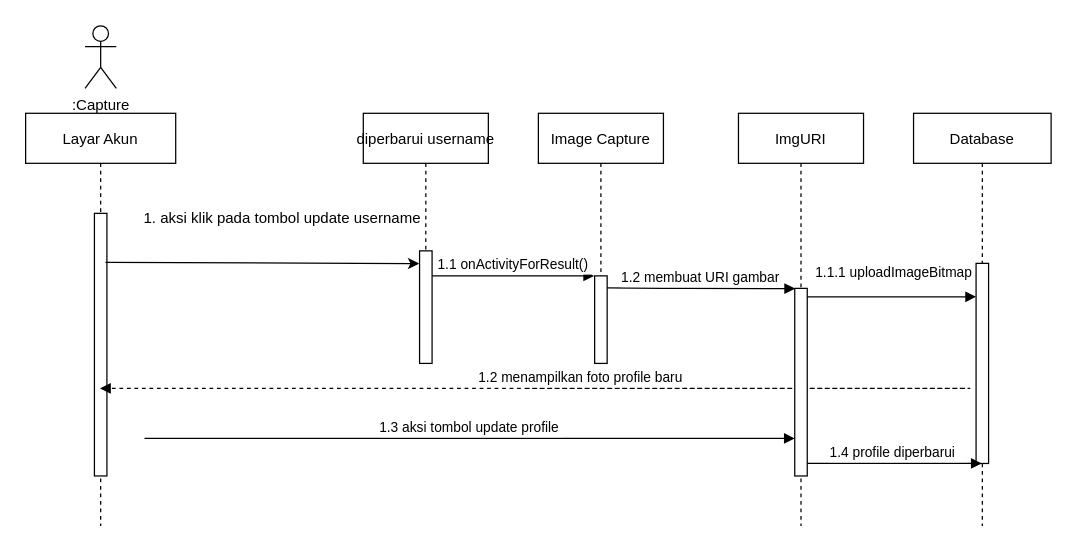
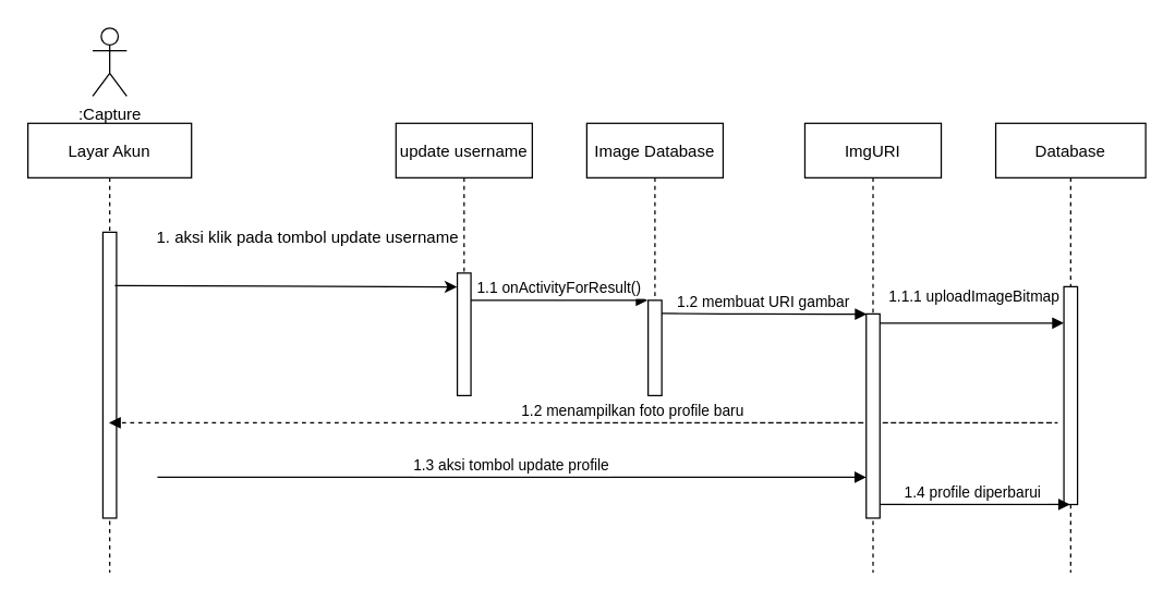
  <mxCell id="0" />
  <mxCell id="1" parent="0" />
  <mxCell id="2" value="Layar Akun" style="shape=umlLifeline;perimeter=lifelinePerimeter;container=1;collapsible=0;recursiveResize=0;rounded=0;shadow=0;strokeWidth=1;" parent="1" vertex="1"><mxGeometry x="20" y="90" width="120" height="330" as="geometry" /></mxCell>
  <mxCell id="3" value="" style="points=[];perimeter=orthogonalPerimeter;rounded=0;shadow=0;strokeWidth=1;" parent="2" vertex="1"><mxGeometry x="55" y="80" width="10" height="210" as="geometry" /></mxCell>
- <mxCell id="4" value="diperbarui username" style="shape=umlLifeline;perimeter=lifelinePerimeter;container=1;collapsible=0;recursiveResize=0;rounded=0;shadow=0;strokeWidth=1;" parent="1" vertex="1"><mxGeometry x="290" y="90" width="100" height="200" as="geometry" /></mxCell>
+ <mxCell id="4" value="update username" style="shape=umlLifeline;perimeter=lifelinePerimeter;container=1;collapsible=0;recursiveResize=0;rounded=0;shadow=0;strokeWidth=1;" parent="1" vertex="1"><mxGeometry x="290" y="90" width="100" height="200" as="geometry" /></mxCell>
  <mxCell id="5" value="" style="points=[];perimeter=orthogonalPerimeter;rounded=0;shadow=0;strokeWidth=1;" parent="4" vertex="1"><mxGeometry x="45" y="110" width="10" height="90" as="geometry" /></mxCell>
  <mxCell id="6" value="1.1 onActivityForResult()" style="verticalAlign=bottom;endArrow=block;entryX=-0.044;entryY=0.001;shadow=0;strokeWidth=1;entryDx=0;entryDy=0;entryPerimeter=0;" parent="4" target="12" edge="1"><mxGeometry relative="1" as="geometry"><mxPoint x="55" y="130" as="sourcePoint" /><mxPoint x="195" y="130.0" as="targetPoint" /><Array as="points"><mxPoint x="130" y="130" /></Array></mxGeometry></mxCell>
  <mxCell id="7" value=":Capture" style="shape=umlActor;verticalLabelPosition=bottom;verticalAlign=top;html=1;outlineConnect=0;" parent="1" vertex="1"><mxGeometry x="67.5" y="20" width="25" height="50" as="geometry" /></mxCell>
  <mxCell id="8" value="" style="endArrow=classic;html=1;rounded=0;entryX=-0.031;entryY=0.113;entryDx=0;entryDy=0;entryPerimeter=0;exitX=0.881;exitY=0.187;exitDx=0;exitDy=0;exitPerimeter=0;" parent="1" source="3" target="5" edge="1"><mxGeometry width="50" height="50" relative="1" as="geometry"><mxPoint x="120" y="210" as="sourcePoint" /><mxPoint x="310" y="220" as="targetPoint" /></mxGeometry></mxCell>
  <mxCell id="9" value="&lt;span style=&quot;font-weight: normal&quot;&gt;&lt;font style=&quot;font-size: 12px&quot;&gt;1. aksi klik pada tombol update username&lt;/font&gt;&lt;/span&gt;" style="text;strokeColor=none;fillColor=none;html=1;fontSize=24;fontStyle=1;verticalAlign=middle;align=center;" parent="1" vertex="1"><mxGeometry x="175" y="150" width="100" height="40" as="geometry" /></mxCell>
  <mxCell id="10" value="1.1.1 uploadImageBitmap" style="verticalAlign=bottom;endArrow=block;shadow=0;strokeWidth=1;entryX=0;entryY=0.167;entryDx=0;entryDy=0;entryPerimeter=0;" parent="1" source="17" target="14" edge="1"><mxGeometry x="0.07" y="10" relative="1" as="geometry"><mxPoint x="660" y="240" as="sourcePoint" /><mxPoint x="570" y="240" as="targetPoint" /><Array as="points" /><mxPoint as="offset" /></mxGeometry></mxCell>
- <mxCell id="11" value="Image Capture" style="shape=umlLifeline;perimeter=lifelinePerimeter;container=1;collapsible=0;recursiveResize=0;rounded=0;shadow=0;strokeWidth=1;" parent="1" vertex="1"><mxGeometry x="430" y="90" width="100" height="200" as="geometry" /></mxCell>
+ <mxCell id="11" value="Image Database" style="shape=umlLifeline;perimeter=lifelinePerimeter;container=1;collapsible=0;recursiveResize=0;rounded=0;shadow=0;strokeWidth=1;" parent="1" vertex="1"><mxGeometry x="430" y="90" width="100" height="200" as="geometry" /></mxCell>
  <mxCell id="12" value="" style="points=[];perimeter=orthogonalPerimeter;rounded=0;shadow=0;strokeWidth=1;" parent="11" vertex="1"><mxGeometry x="45" y="130" width="10" height="70" as="geometry" /></mxCell>
  <mxCell id="13" value="Database" style="shape=umlLifeline;perimeter=lifelinePerimeter;container=1;collapsible=0;recursiveResize=0;rounded=0;shadow=0;strokeWidth=1;" parent="1" vertex="1"><mxGeometry x="730" y="90" width="110" height="330" as="geometry" /></mxCell>
  <mxCell id="14" value="" style="points=[];perimeter=orthogonalPerimeter;rounded=0;shadow=0;strokeWidth=1;" parent="13" vertex="1"><mxGeometry x="50" y="120" width="10" height="160" as="geometry" /></mxCell>
  <mxCell id="15" value="1.2 menampilkan foto profile baru" style="verticalAlign=bottom;endArrow=block;shadow=0;strokeWidth=1;dashed=1;" parent="1" target="2" edge="1"><mxGeometry x="0.275" relative="1" as="geometry"><mxPoint x="420" y="310" as="sourcePoint" /><mxPoint x="574.56" y="310.07" as="targetPoint" /><Array as="points"><mxPoint x="780" y="310" /></Array><mxPoint as="offset" /></mxGeometry></mxCell>
  <mxCell id="16" value="1.3 aksi tombol update profile" style="verticalAlign=bottom;endArrow=block;shadow=0;strokeWidth=1;" parent="1" target="18" edge="1"><mxGeometry relative="1" as="geometry"><mxPoint x="115" y="350" as="sourcePoint" /><mxPoint x="269.56" y="350.07" as="targetPoint" /><Array as="points"><mxPoint x="190" y="350" /></Array></mxGeometry></mxCell>
  <mxCell id="17" value="ImgURI" style="shape=umlLifeline;perimeter=lifelinePerimeter;container=1;collapsible=0;recursiveResize=0;rounded=0;shadow=0;strokeWidth=1;" parent="1" vertex="1"><mxGeometry x="590" y="90" width="100" height="330" as="geometry" /></mxCell>
  <mxCell id="18" value="" style="points=[];perimeter=orthogonalPerimeter;rounded=0;shadow=0;strokeWidth=1;" parent="17" vertex="1"><mxGeometry x="45" y="140" width="10" height="150" as="geometry" /></mxCell>
  <mxCell id="19" value="1.2 membuat URI gambar" style="verticalAlign=bottom;endArrow=block;shadow=0;strokeWidth=1;entryX=0.028;entryY=0.001;entryDx=0;entryDy=0;entryPerimeter=0;exitX=0.985;exitY=0.138;exitDx=0;exitDy=0;exitPerimeter=0;" parent="1" target="18" edge="1" source="12"><mxGeometry relative="1" as="geometry"><mxPoint x="490" y="230" as="sourcePoint" /><mxPoint x="600" y="230" as="targetPoint" /><Array as="points"><mxPoint x="540" y="230" /></Array></mxGeometry></mxCell>
  <mxCell id="20" value="1.4 profile diperbarui " style="verticalAlign=bottom;endArrow=block;shadow=0;strokeWidth=1;" parent="1" source="18" edge="1"><mxGeometry relative="1" as="geometry"><mxPoint x="480" y="420" as="sourcePoint" /><mxPoint x="784.5" y="370" as="targetPoint" /><Array as="points"><mxPoint x="690" y="370" /></Array></mxGeometry></mxCell>
